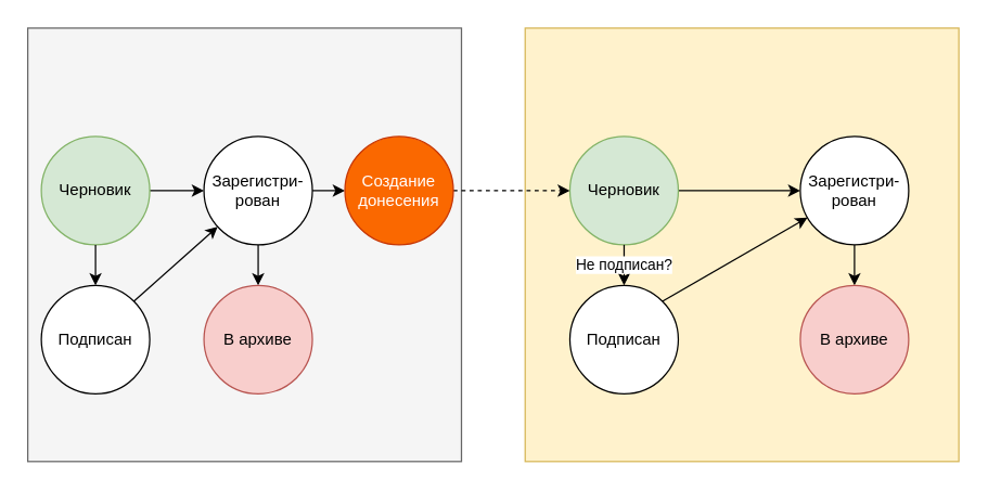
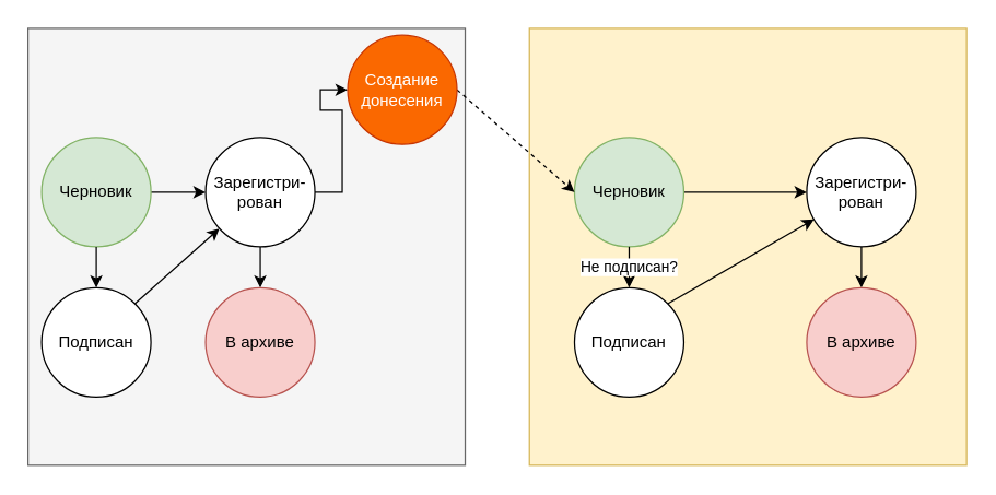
  <mxCell id="0" />
  <mxCell id="1" parent="0" />
  <mxCell id="2" value="" style="whiteSpace=wrap;html=1;aspect=fixed;fillColor=#fff2cc;strokeColor=#d6b656;" vertex="1" parent="1"><mxGeometry x="387" y="20" width="320" height="320" as="geometry" /></mxCell>
  <mxCell id="3" value="" style="whiteSpace=wrap;html=1;aspect=fixed;fillColor=#f5f5f5;strokeColor=#666666;fontColor=#333333;" vertex="1" parent="1"><mxGeometry x="20" y="20" width="320" height="320" as="geometry" /></mxCell>
  <mxCell id="4" style="edgeStyle=orthogonalEdgeStyle;rounded=0;orthogonalLoop=1;jettySize=auto;html=1;exitX=1;exitY=0.5;exitDx=0;exitDy=0;entryX=0;entryY=0.5;entryDx=0;entryDy=0;" edge="1" parent="1" source="5" target="9"><mxGeometry relative="1" as="geometry" /></mxCell>
  <mxCell id="5" value="Черновик" style="ellipse;whiteSpace=wrap;html=1;aspect=fixed;fillColor=#d5e8d4;strokeColor=#82b366;" vertex="1" parent="1"><mxGeometry x="420" y="100" width="80" height="80" as="geometry" /></mxCell>
  <mxCell id="6" value="Не подписан?" style="endArrow=classic;html=1;exitX=0.5;exitY=1;exitDx=0;exitDy=0;entryX=0.5;entryY=0;entryDx=0;entryDy=0;" edge="1" parent="1" source="5" target="7"><mxGeometry width="50" height="50" relative="1" as="geometry"><mxPoint x="600" y="170" as="sourcePoint" /><mxPoint x="650" y="120" as="targetPoint" /></mxGeometry></mxCell>
  <mxCell id="7" value="Подписан" style="ellipse;whiteSpace=wrap;html=1;aspect=fixed;" vertex="1" parent="1"><mxGeometry x="420" y="210" width="80" height="80" as="geometry" /></mxCell>
  <mxCell id="8" style="edgeStyle=orthogonalEdgeStyle;rounded=0;orthogonalLoop=1;jettySize=auto;html=1;exitX=0.5;exitY=1;exitDx=0;exitDy=0;entryX=0.5;entryY=0;entryDx=0;entryDy=0;" edge="1" parent="1" source="9" target="11"><mxGeometry relative="1" as="geometry" /></mxCell>
  <mxCell id="9" value="Зарегистри-рован" style="ellipse;whiteSpace=wrap;html=1;aspect=fixed;" vertex="1" parent="1"><mxGeometry x="590" y="100" width="80" height="80" as="geometry" /></mxCell>
  <mxCell id="10" value="" style="endArrow=classic;html=1;exitX=1;exitY=0;exitDx=0;exitDy=0;" edge="1" parent="1" source="7" target="9"><mxGeometry width="50" height="50" relative="1" as="geometry"><mxPoint x="620" y="210" as="sourcePoint" /><mxPoint x="670" y="160" as="targetPoint" /></mxGeometry></mxCell>
  <mxCell id="11" value="В архиве" style="ellipse;whiteSpace=wrap;html=1;aspect=fixed;fillColor=#f8cecc;strokeColor=#b85450;" vertex="1" parent="1"><mxGeometry x="590" y="210" width="80" height="80" as="geometry" /></mxCell>
  <mxCell id="12" style="edgeStyle=orthogonalEdgeStyle;rounded=0;orthogonalLoop=1;jettySize=auto;html=1;exitX=1;exitY=0.5;exitDx=0;exitDy=0;entryX=0;entryY=0.5;entryDx=0;entryDy=0;" edge="1" parent="1" source="13" target="18"><mxGeometry relative="1" as="geometry" /></mxCell>
  <mxCell id="13" value="Черновик" style="ellipse;whiteSpace=wrap;html=1;aspect=fixed;fillColor=#d5e8d4;strokeColor=#82b366;" vertex="1" parent="1"><mxGeometry x="30" y="100" width="80" height="80" as="geometry" /></mxCell>
  <mxCell id="14" value="" style="endArrow=classic;html=1;exitX=0.5;exitY=1;exitDx=0;exitDy=0;entryX=0.5;entryY=0;entryDx=0;entryDy=0;" edge="1" parent="1" source="13" target="15"><mxGeometry width="50" height="50" relative="1" as="geometry"><mxPoint x="210" y="170" as="sourcePoint" /><mxPoint x="260" y="120" as="targetPoint" /></mxGeometry></mxCell>
  <mxCell id="15" value="Подписан" style="ellipse;whiteSpace=wrap;html=1;aspect=fixed;" vertex="1" parent="1"><mxGeometry x="30" y="210" width="80" height="80" as="geometry" /></mxCell>
  <mxCell id="16" style="edgeStyle=orthogonalEdgeStyle;rounded=0;orthogonalLoop=1;jettySize=auto;html=1;exitX=0.5;exitY=1;exitDx=0;exitDy=0;entryX=0.5;entryY=0;entryDx=0;entryDy=0;" edge="1" parent="1" source="18" target="20"><mxGeometry relative="1" as="geometry" /></mxCell>
  <mxCell id="17" style="edgeStyle=orthogonalEdgeStyle;rounded=0;orthogonalLoop=1;jettySize=auto;html=1;exitX=1;exitY=0.5;exitDx=0;exitDy=0;entryX=0;entryY=0.5;entryDx=0;entryDy=0;" edge="1" parent="1" source="18" target="22"><mxGeometry relative="1" as="geometry" /></mxCell>
  <mxCell id="18" value="Зарегистри-рован" style="ellipse;whiteSpace=wrap;html=1;aspect=fixed;" vertex="1" parent="1"><mxGeometry x="150" y="100" width="80" height="80" as="geometry" /></mxCell>
  <mxCell id="19" value="" style="endArrow=classic;html=1;exitX=1;exitY=0;exitDx=0;exitDy=0;" edge="1" parent="1" source="15" target="18"><mxGeometry width="50" height="50" relative="1" as="geometry"><mxPoint x="180" y="210" as="sourcePoint" /><mxPoint x="230" y="160" as="targetPoint" /></mxGeometry></mxCell>
  <mxCell id="20" value="В архиве" style="ellipse;whiteSpace=wrap;html=1;aspect=fixed;fillColor=#f8cecc;strokeColor=#b85450;" vertex="1" parent="1"><mxGeometry x="150" y="210" width="80" height="80" as="geometry" /></mxCell>
  <mxCell id="21" value="" style="endArrow=classic;html=1;entryX=0;entryY=0.5;entryDx=0;entryDy=0;dashed=1;exitX=1;exitY=0.5;exitDx=0;exitDy=0;" edge="1" parent="1" source="22" target="5"><mxGeometry width="50" height="50" relative="1" as="geometry"><mxPoint x="360" y="70" as="sourcePoint" /><mxPoint x="380" y="10" as="targetPoint" /></mxGeometry></mxCell>
- <mxCell id="22" value="Создание&lt;br&gt;донесения" style="ellipse;whiteSpace=wrap;html=1;aspect=fixed;fillColor=#fa6800;strokeColor=#C73500;fontColor=#ffffff;" vertex="1" parent="1"><mxGeometry x="254" y="100" width="80" height="80" as="geometry" /></mxCell>
+ <mxCell id="22" value="Создание&lt;br&gt;донесения" style="ellipse;whiteSpace=wrap;html=1;aspect=fixed;fillColor=#fa6800;strokeColor=#C73500;fontColor=#ffffff;" vertex="1" parent="1"><mxGeometry x="254" y="25" width="80" height="80" as="geometry" /></mxCell>
